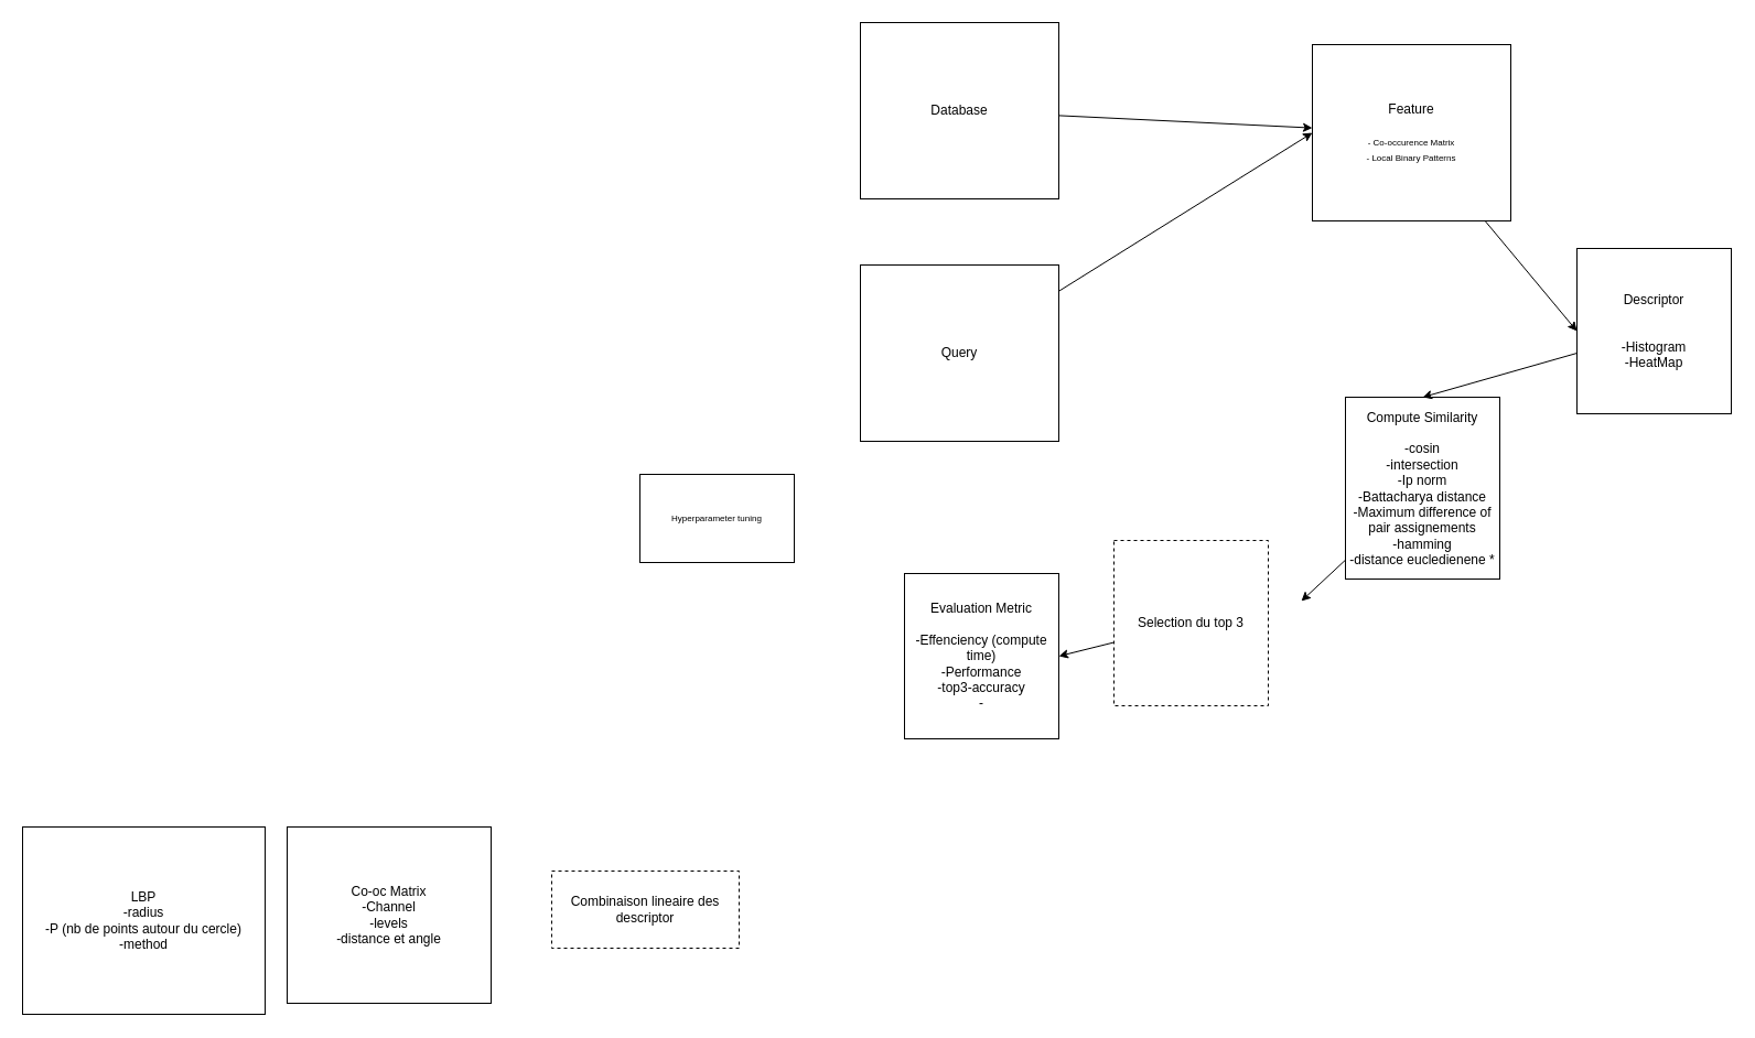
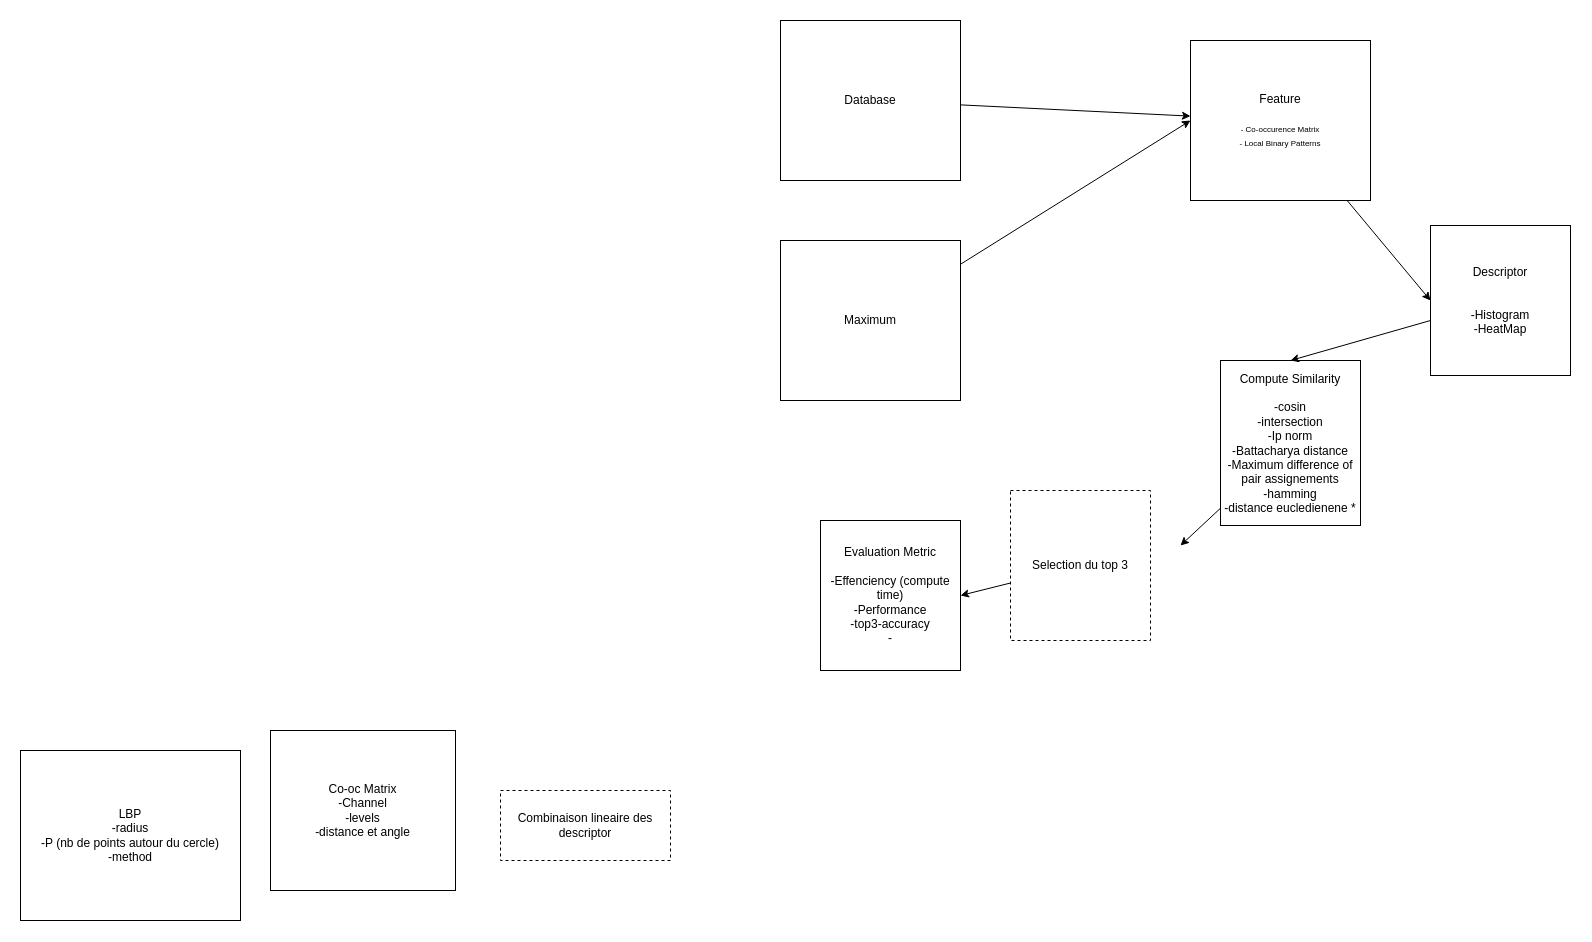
  <mxCell id="0" />
  <mxCell id="1" parent="0" />
  <mxCell id="2" style="edgeStyle=none;html=1;entryX=0;entryY=0.5;entryDx=0;entryDy=0;fontSize=8;" parent="1" source="3" target="7" edge="1"><mxGeometry relative="1" as="geometry" /></mxCell>
  <mxCell id="3" value="Feature&lt;br&gt;&lt;br&gt;&lt;font style=&quot;font-size: 8px;&quot;&gt;- Co-occurence Matrix&lt;br&gt;- Local Binary Patterns&lt;/font&gt;" style="rounded=0;whiteSpace=wrap;html=1;" parent="1" vertex="1"><mxGeometry x="1190" y="40" width="180" height="160" as="geometry" /></mxCell>
  <mxCell id="4" style="edgeStyle=none;html=1;entryX=1;entryY=0.5;entryDx=0;entryDy=0;fontSize=8;" parent="1" source="5" edge="1"><mxGeometry relative="1" as="geometry"><mxPoint x="1180" y="545" as="targetPoint" /></mxGeometry></mxCell>
  <mxCell id="5" value="Compute Similarity&lt;br&gt;&lt;br&gt;-cosin&lt;br&gt;-intersection&lt;br&gt;-Ip norm&lt;br&gt;-Battacharya distance&lt;br&gt;-Maximum difference of pair assignements&lt;br&gt;-hamming&lt;br&gt;-distance eucledienene *&lt;br&gt;" style="rounded=0;whiteSpace=wrap;html=1;" parent="1" vertex="1"><mxGeometry x="1220" y="360" width="140" height="165" as="geometry" /></mxCell>
  <mxCell id="6" style="edgeStyle=none;html=1;entryX=0.5;entryY=0;entryDx=0;entryDy=0;fontSize=8;" parent="1" source="7" target="5" edge="1"><mxGeometry relative="1" as="geometry" /></mxCell>
  <mxCell id="7" value="Descriptor&lt;br&gt;&lt;br&gt;&lt;br&gt;-Histogram&lt;br&gt;-HeatMap&lt;br&gt;" style="rounded=0;whiteSpace=wrap;html=1;" parent="1" vertex="1"><mxGeometry x="1430" y="225" width="140" height="150" as="geometry" /></mxCell>
  <mxCell id="8" style="edgeStyle=none;html=1;entryX=1;entryY=0.5;entryDx=0;entryDy=0;fontSize=8;" parent="1" source="9" target="14" edge="1"><mxGeometry relative="1" as="geometry" /></mxCell>
  <mxCell id="9" value="Selection du top 3&lt;br&gt;" style="rounded=0;whiteSpace=wrap;html=1;dashed=1;" parent="1" vertex="1"><mxGeometry x="1010" y="490" width="140" height="150" as="geometry" /></mxCell>
  <mxCell id="10" style="edgeStyle=none;html=1;fontSize=8;" parent="1" source="11" target="3" edge="1"><mxGeometry relative="1" as="geometry" /></mxCell>
  <mxCell id="11" value="Database&lt;br&gt;" style="rounded=0;whiteSpace=wrap;html=1;" parent="1" vertex="1"><mxGeometry x="780" y="20" width="180" height="160" as="geometry" /></mxCell>
  <mxCell id="12" style="edgeStyle=none;html=1;entryX=0;entryY=0.5;entryDx=0;entryDy=0;fontSize=8;" parent="1" source="13" target="3" edge="1"><mxGeometry relative="1" as="geometry" /></mxCell>
- <mxCell id="13" value="Query" style="rounded=0;whiteSpace=wrap;html=1;" parent="1" vertex="1"><mxGeometry x="780" y="240" width="180" height="160" as="geometry" /></mxCell>
+ <mxCell id="13" value="Maximum" style="rounded=0;whiteSpace=wrap;html=1;" parent="1" vertex="1"><mxGeometry x="780" y="240" width="180" height="160" as="geometry" /></mxCell>
  <mxCell id="14" value="Evaluation Metric&lt;br&gt;&lt;br&gt;-Effenciency (compute time)&lt;br&gt;-Performance&lt;br&gt;-top3-accuracy&lt;br&gt;-" style="rounded=0;whiteSpace=wrap;html=1;" parent="1" vertex="1"><mxGeometry y="520" width="140" height="150" as="geometry" x="820" /></mxCell>
- <mxCell id="15" value="Hyperparameter tuning" style="rounded=0;whiteSpace=wrap;html=1;fontSize=8;" parent="1" vertex="1"><mxGeometry x="580" y="430" width="140" height="80" as="geometry" /></mxCell>
- <mxCell id="16" value="Co-oc Matrix&lt;br&gt;-Channel&lt;br&gt;-levels&lt;br&gt;-distance et angle" style="rounded=0;whiteSpace=wrap;html=1;" vertex="1" parent="1"><mxGeometry x="260" y="750" width="185" height="160" as="geometry" /></mxCell>
+ <mxCell id="16" value="Co-oc Matrix&lt;br&gt;-Channel&lt;br&gt;-levels&lt;br&gt;-distance et angle" style="rounded=0;whiteSpace=wrap;html=1;" vertex="1" parent="1"><mxGeometry x="270" y="730" width="185" height="160" as="geometry" /></mxCell>
  <mxCell id="17" value="Combinaison lineaire des descriptor" style="rounded=0;whiteSpace=wrap;html=1;dashed=1;" vertex="1" parent="1"><mxGeometry x="500" y="790" width="170" height="70" as="geometry" /></mxCell>
  <mxCell id="18" value="LBP&lt;br&gt;-radius&lt;br&gt;-P (nb de points autour du cercle)&lt;br&gt;-method" style="rounded=0;whiteSpace=wrap;html=1;" vertex="1" parent="1"><mxGeometry x="20" y="750" width="220" height="170" as="geometry" /></mxCell>
